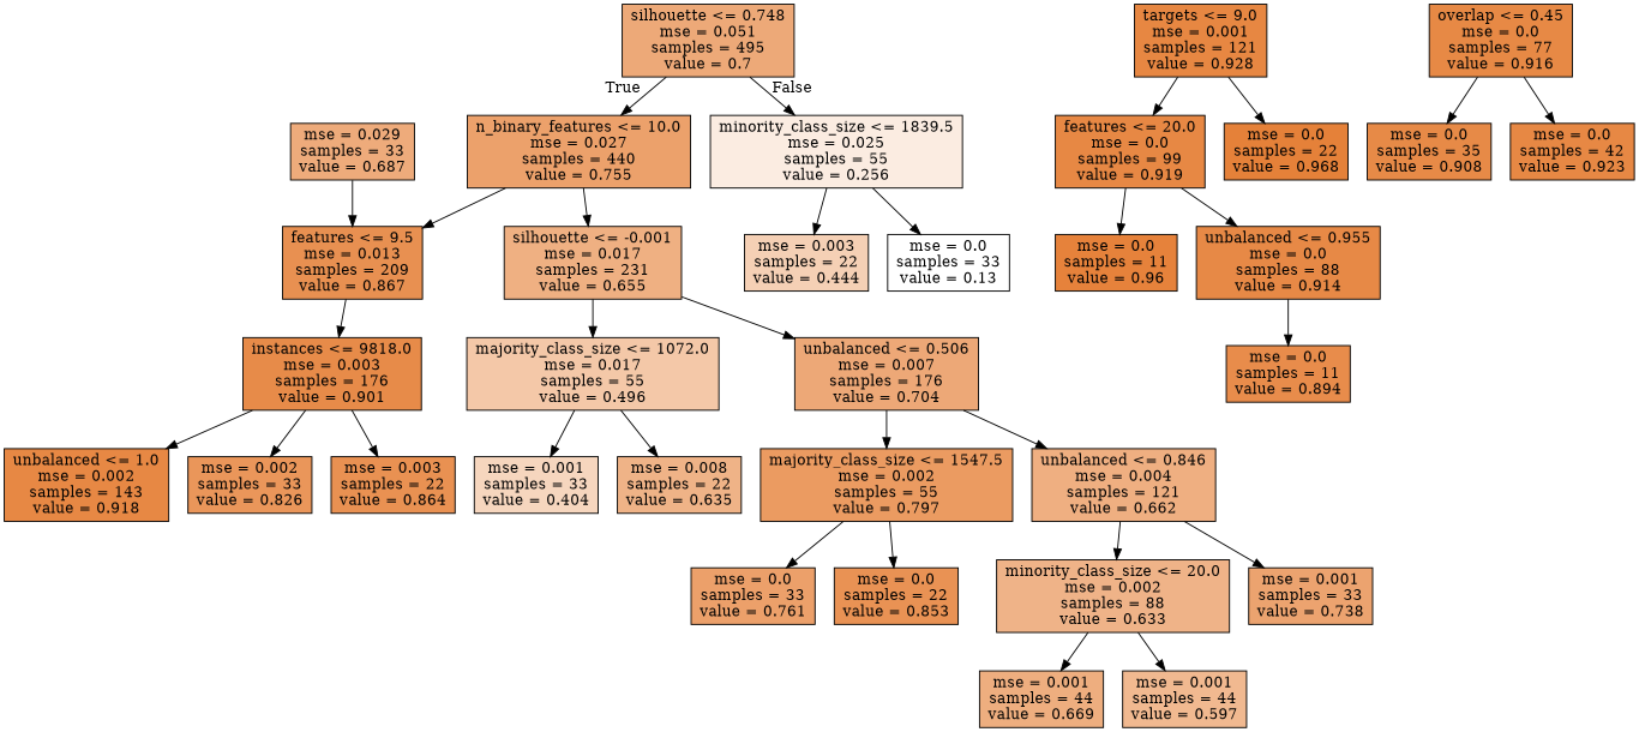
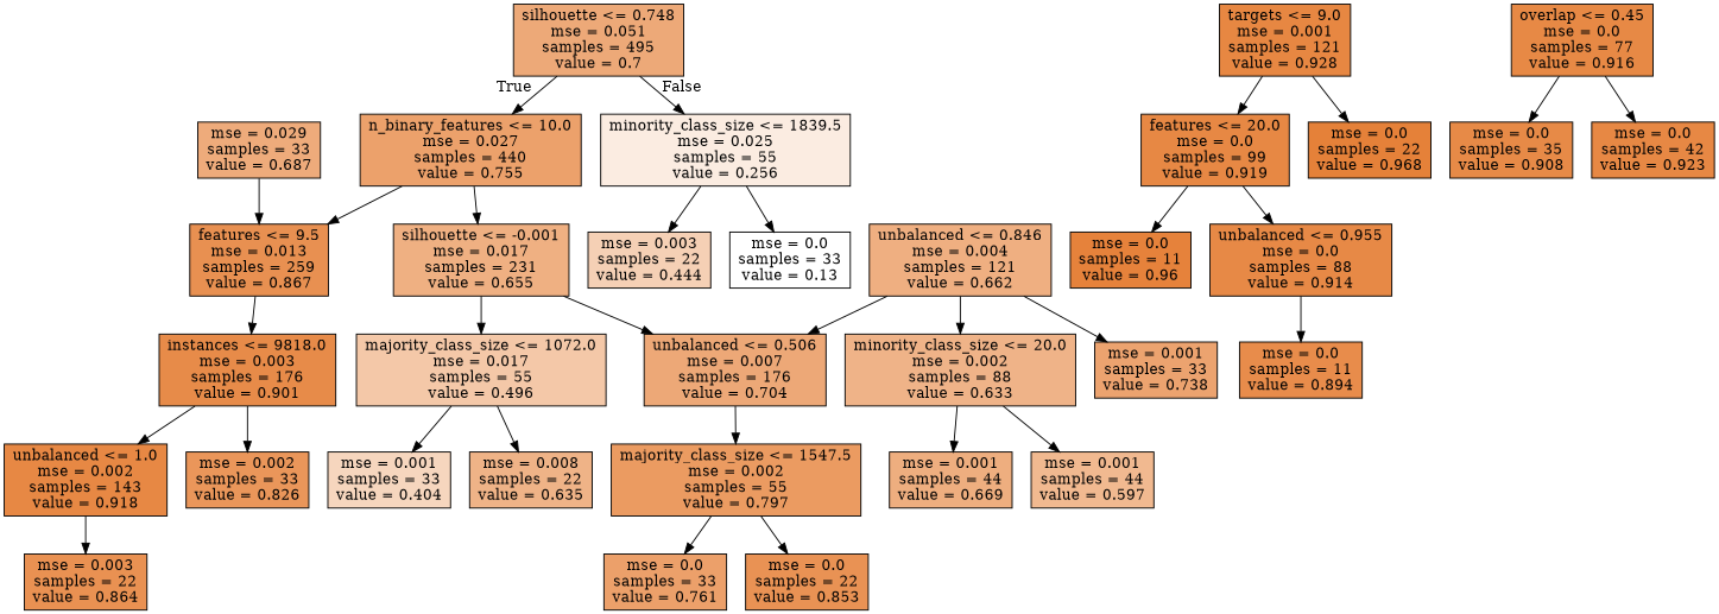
  digraph {
    node [color=black fillcolor="#e58139f0" shape=box style=filled]
    n1 [fillcolor="#e58139ad" label="silhouette <= 0.748\nmse = 0.051\nsamples = 495\nvalue = 0.7"]
    n2 [fillcolor="#e58139be" label="n_binary_features <= 10.0\nmse = 0.027\nsamples = 440\nvalue = 0.755"]
    n3 [fillcolor="#e5813926" label="minority_class_size <= 1839.5\nmse = 0.025\nsamples = 55\nvalue = 0.256"]
-   n4 [fillcolor="#e58139e0" label="features <= 9.5\nmse = 0.013\nsamples = 209\nvalue = 0.867"]
+   n4 [fillcolor="#e58139e0" label="features <= 9.5\nmse = 0.013\nsamples = 259\nvalue = 0.867"]
    n5 [fillcolor="#e58139a0" label="silhouette <= -0.001\nmse = 0.017\nsamples = 231\nvalue = 0.655"]
    n6 [fillcolor="#e581395f" label="mse = 0.003\nsamples = 22\nvalue = 0.444"]
    n7 [fillcolor="#e5813900" label="mse = 0.0\nsamples = 33\nvalue = 0.13"]
    n8 [fillcolor="#e58139ea" label="instances <= 9818.0\nmse = 0.003\nsamples = 176\nvalue = 0.901"]
    n9 [fillcolor="#e581396f" label="majority_class_size <= 1072.0\nmse = 0.017\nsamples = 55\nvalue = 0.496"]
    n10 [fillcolor="#e58139af" label="unbalanced <= 0.506\nmse = 0.007\nsamples = 176\nvalue = 0.704"]
    n11 [fillcolor="#e58139a9" label="mse = 0.029\nsamples = 33\nvalue = 0.687"]
    n12 [label="unbalanced <= 1.0\nmse = 0.002\nsamples = 143\nvalue = 0.918"]
    n13 [fillcolor="#e58139d4" label="mse = 0.002\nsamples = 33\nvalue = 0.826"]
    n14 [fillcolor="#e58139df" label="mse = 0.003\nsamples = 22\nvalue = 0.864"]
    n15 [fillcolor="#e58139f3" label="targets <= 9.0\nmse = 0.001\nsamples = 121\nvalue = 0.928"]
    n16 [label="features <= 20.0\nmse = 0.0\nsamples = 99\nvalue = 0.919"]
    n17 [fillcolor="#e58139ff" label="mse = 0.0\nsamples = 22\nvalue = 0.968"]
    n18 [fillcolor="#e58139fc" label="mse = 0.0\nsamples = 11\nvalue = 0.96"]
    n19 [fillcolor="#e58139ee" label="unbalanced <= 0.955\nmse = 0.0\nsamples = 88\nvalue = 0.914"]
    n20 [fillcolor="#e58139e8" label="mse = 0.0\nsamples = 11\nvalue = 0.894"]
    n21 [fillcolor="#e58139ef" label="overlap <= 0.45\nmse = 0.0\nsamples = 77\nvalue = 0.916"]
    n22 [fillcolor="#e58139ed" label="mse = 0.0\nsamples = 35\nvalue = 0.908"]
    n23 [fillcolor="#e58139f1" label="mse = 0.0\nsamples = 42\nvalue = 0.923"]
    n24 [fillcolor="#e5813953" label="mse = 0.001\nsamples = 33\nvalue = 0.404"]
    n25 [fillcolor="#e581399a" label="mse = 0.008\nsamples = 22\nvalue = 0.635"]
    n26 [fillcolor="#e58139cb" label="majority_class_size <= 1547.5\nmse = 0.002\nsamples = 55\nvalue = 0.797"]
    n27 [fillcolor="#e58139a2" label="unbalanced <= 0.846\nmse = 0.004\nsamples = 121\nvalue = 0.662"]
    n28 [fillcolor="#e58139c0" label="mse = 0.0\nsamples = 33\nvalue = 0.761"]
    n29 [fillcolor="#e58139dc" label="mse = 0.0\nsamples = 22\nvalue = 0.853"]
    n30 [fillcolor="#e5813999" label="minority_class_size <= 20.0\nmse = 0.002\nsamples = 88\nvalue = 0.633"]
    n31 [fillcolor="#e58139b9" label="mse = 0.001\nsamples = 33\nvalue = 0.738"]
    n32 [fillcolor="#e58139a4" label="mse = 0.001\nsamples = 44\nvalue = 0.669"]
    n33 [fillcolor="#e581398e" label="mse = 0.001\nsamples = 44\nvalue = 0.597"]
    n1 -> n2 [headlabel=True labelangle=45 labeldistance=2.5]
    n1 -> n3 [headlabel=False labelangle=-45 labeldistance=2.5]
    n2 -> n4
    n2 -> n5
    n3 -> n6
    n3 -> n7
    n4 -> n8
    n5 -> n9
    n5 -> n10
    n8 -> n12
    n8 -> n13
    n9 -> n24
    n9 -> n25
    n10 -> n26
-   n10 -> n27
+   n27 -> n10
    n11 -> n4
-   n8 -> n14
+   n12 -> n14
    n15 -> n16
    n15 -> n17
    n16 -> n18
    n16 -> n19
    n19 -> n20
    n21 -> n22
    n21 -> n23
    n26 -> n28
    n26 -> n29
    n27 -> n30
    n27 -> n31
    n30 -> n32
    n30 -> n33
  }
